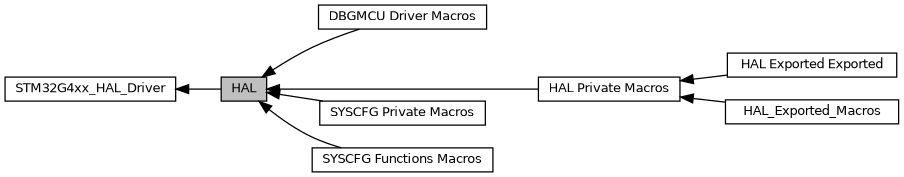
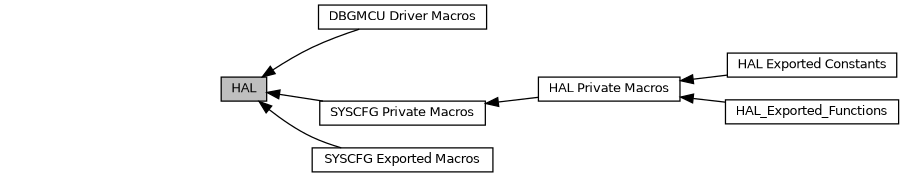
  digraph {
    rankdir=LR
    node [color=black fillcolor=white fontname=Helvetica fontsize=10 shape=box style=filled]
    edge [dir=back fontname=Helvetica fontsize=10 labelfontname=Helvetica labelfontsize=10 shape=plaintext style=solid]
    n1 [height=0.2 label="DBGMCU Driver Macros" width=0.4]
-   n2 [height=0.2 label="HAL Exported Exported" width=0.4]
+   n2 [height=0.2 label="HAL Exported Constants" width=0.4]
    n3 [height=0.2 label="HAL Private Macros" width=0.4]
-   n4 [height=0.2 label=HAL_Exported_Macros width=0.4]
+   n4 [height=0.2 label=HAL_Exported_Functions width=0.4]
    n5 [fillcolor=grey75 fontcolor=black height=0.2 label=HAL width=0.4]
    n6 [height=0.2 label="SYSCFG Private Macros" width=0.4]
-   n7 [height=0.2 label="SYSCFG Functions Macros" width=0.4]
-   n8 [height=0.2 label=STM32G4xx_HAL_Driver width=0.4]
+   n7 [height=0.2 label="SYSCFG Exported Macros" width=0.4]
    n3 -> n2
    n3 -> n4
    n5 -> n1
-   n5 -> n3
+   n6 -> n3
    n5 -> n6
    n5 -> n7
-   n8 -> n5
  }
